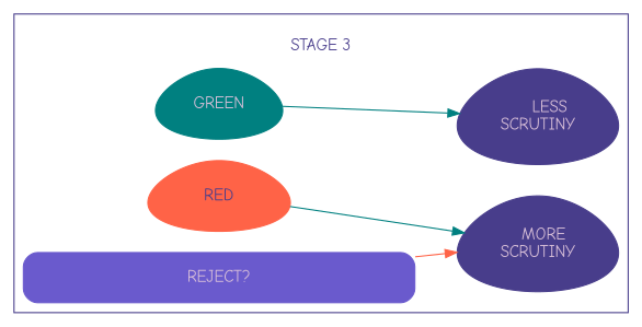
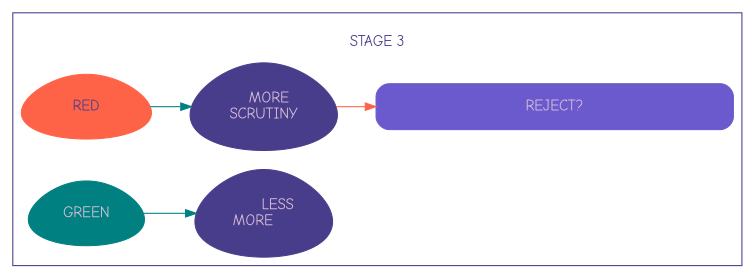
  digraph {
    fontname="Comic Neue"
    rankdir=LR
    node [color=darkslateblue fontcolor=thistle fontname="Comic Neue" margin=0.2 shape=egg style=filled]
    edge [color=teal fontname="Comic Neue"]
    n1 [color=tomato fontcolor=darkslateblue label="   RED   \l"]
    n2 [color=teal label="GREEN\l"]
    n3 [label="    MORE\lSCRUTINY\l"]
-   n4 [label="      LESS\lSCRUTINY\l"]
+   n4 [label="      LESS\lMORE\l"]
    n5 [color=slateblue label="                            REJECT?                            \l" shape=box style="rounded, filled"]
    subgraph cluster_1 {
      color=darkslateblue
      fontcolor=darkslateblue
      label="\nSTAGE 3\l"
      shape=egg
      subgraph sub_2 {
        color=darkslateblue
        fontcolor=darkslateblue
        label="\nSTAGE 3\l"
        shape=egg
        n1
        n2
        n3
        n4
        n5
      }
    }
    n1 -> n3
    n2 -> n4
-   n5 -> n3 [color=tomato]
+   n3 -> n5 [color=tomato]
  }
